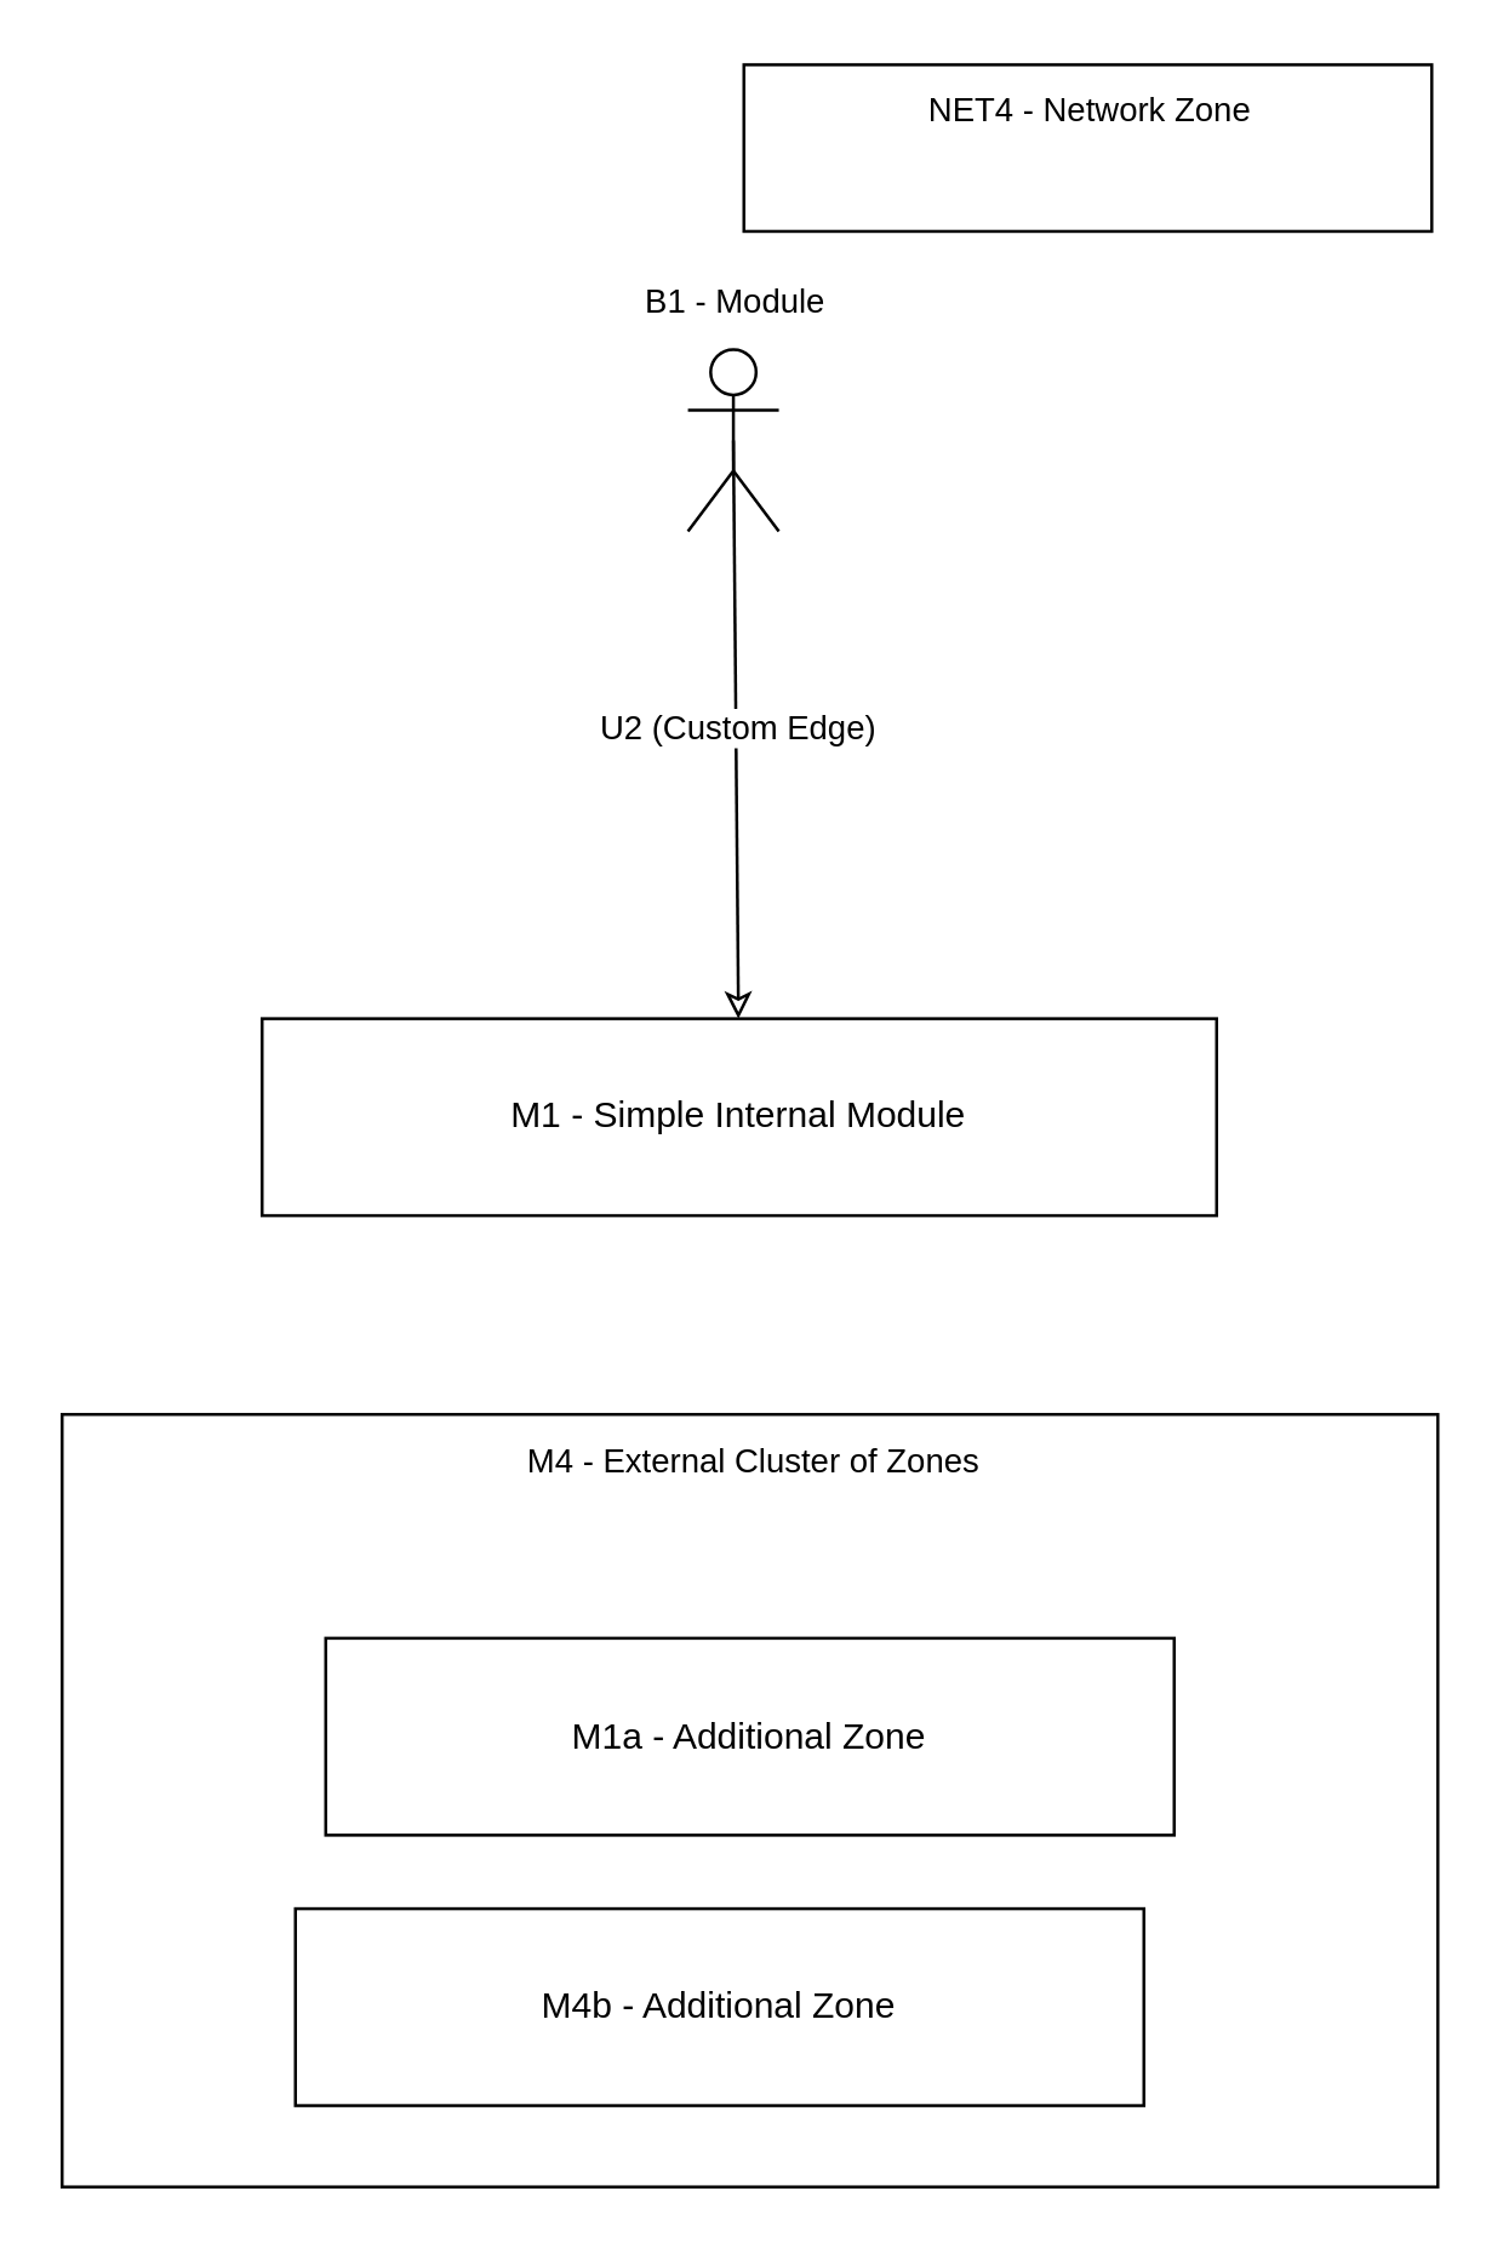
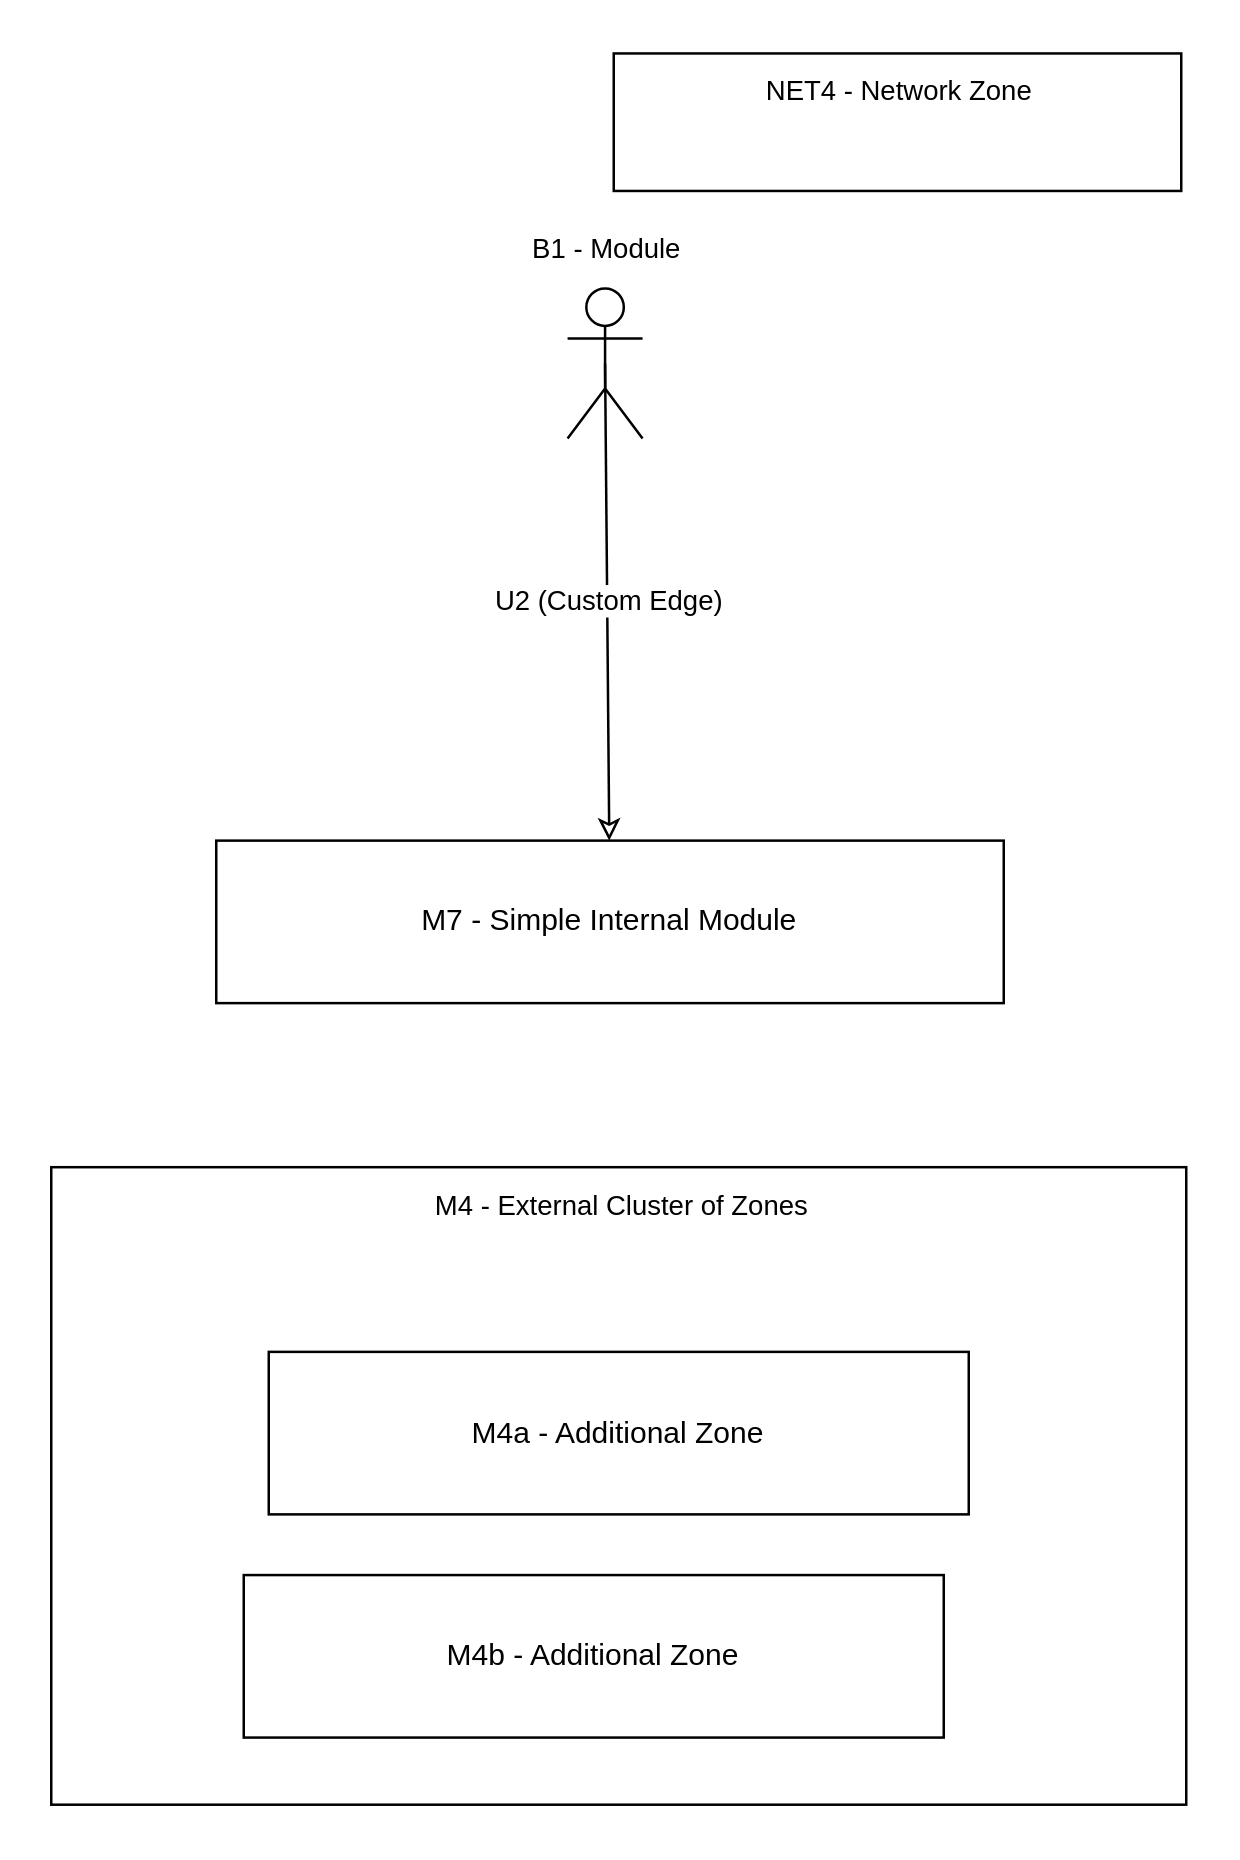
  <mxCell id="0" />
  <mxCell id="1" parent="0" />
  <mxCell id="2" value="" style="shape=umlActor;verticalLabelPosition=bottom;verticalAlign=top;html=1;outlineConnect=0;" parent="1" vertex="1"><mxGeometry x="226.533" y="114.875" width="30" height="60" as="geometry" /></mxCell>
  <mxCell id="3" value="B1 - Module" style="edgeLabel;html=1;align=center;verticalAlign=middle;resizable=0;points=[];" parent="2" vertex="1" connectable="0"><mxGeometry x="0.5" y="-0.267" relative="1" as="geometry"><mxPoint as="offset" /></mxGeometry></mxCell>
- <mxCell id="4" value="M1 - Simple Internal Module" data-type="simpleInternalNode" style="rounded=0;whiteSpace=wrap;html=1;" vertex="1" parent="1"><mxGeometry x="86" y="335.75" width="315" height="65" as="geometry" /></mxCell>
+ <mxCell id="4" value="M7 - Simple Internal Module" data-type="simpleInternalNode" style="rounded=0;whiteSpace=wrap;html=1;" vertex="1" parent="1"><mxGeometry x="86" y="335.75" width="315" height="65" as="geometry" /></mxCell>
  <mxCell id="5" value="" data-type="networkZone" style="rounded=0;whiteSpace=wrap;html=1;" vertex="1" parent="1"><mxGeometry x="245" y="20.875" width="227" height="55" as="geometry" /></mxCell>
  <mxCell id="6" value="NET4 - Network Zone" style="edgeLabel;html=1;align=center;verticalAlign=middle;resizable=0;points=[];" parent="5" vertex="1" connectable="0"><mxGeometry x="0.5" y="0.273" relative="1" as="geometry"><mxPoint as="offset" /></mxGeometry></mxCell>
  <mxCell id="7" value="" data-type="externalCluster" style="rounded=0;whiteSpace=wrap;html=1;" vertex="1" parent="1"><mxGeometry x="20" y="466.375" width="454" height="255" as="geometry" /></mxCell>
  <mxCell id="8" value="M4 - External Cluster of Zones" style="edgeLabel;html=1;align=center;verticalAlign=middle;resizable=0;points=[];" parent="7" vertex="1" connectable="0"><mxGeometry x="0.5" y="0.059" relative="1" as="geometry"><mxPoint as="offset" /></mxGeometry></mxCell>
  <mxCell id="9" value="" style="endArrow=classic;html=1;rounded=0;endFill=0;startArrow=none;startFill=1;exitX=0.5;exitY=0.5;exitDx=0;exitDy=0;exitPerimeter=0;" edge="1" parent="1" source="2" target="4"><mxGeometry width="50" height="50" relative="1" as="geometry"><mxPoint as="sourcePoint" x="-526" y="-113" /><mxPoint as="targetPoint" x="-526" y="-113" /></mxGeometry></mxCell>
  <mxCell id="10" value="U2 (Custom Edge)" style="edgeLabel;html=1;align=center;verticalAlign=middle;resizable=0;points=[];" parent="9" vertex="1" connectable="0"><mxGeometry x="0" relative="1" as="geometry"><mxPoint as="offset" /></mxGeometry></mxCell>
- <mxCell id="11" value="M1a - Additional Zone" data-type="externalAdditional" style="rounded=0;whiteSpace=wrap;html=1;" vertex="1" parent="0"><mxGeometry x="107" y="540.252" width="280" height="65" as="geometry" /></mxCell>
+ <mxCell id="11" value="M4a - Additional Zone" data-type="externalAdditional" style="rounded=0;whiteSpace=wrap;html=1;" vertex="1" parent="0"><mxGeometry x="107" y="540.252" width="280" height="65" as="geometry" /></mxCell>
  <mxCell id="12" value="M4b - Additional Zone" data-type="externalAdditional" style="rounded=0;whiteSpace=wrap;html=1;" vertex="1" parent="0"><mxGeometry x="97" y="629.529" width="280" height="65" as="geometry" /></mxCell>
